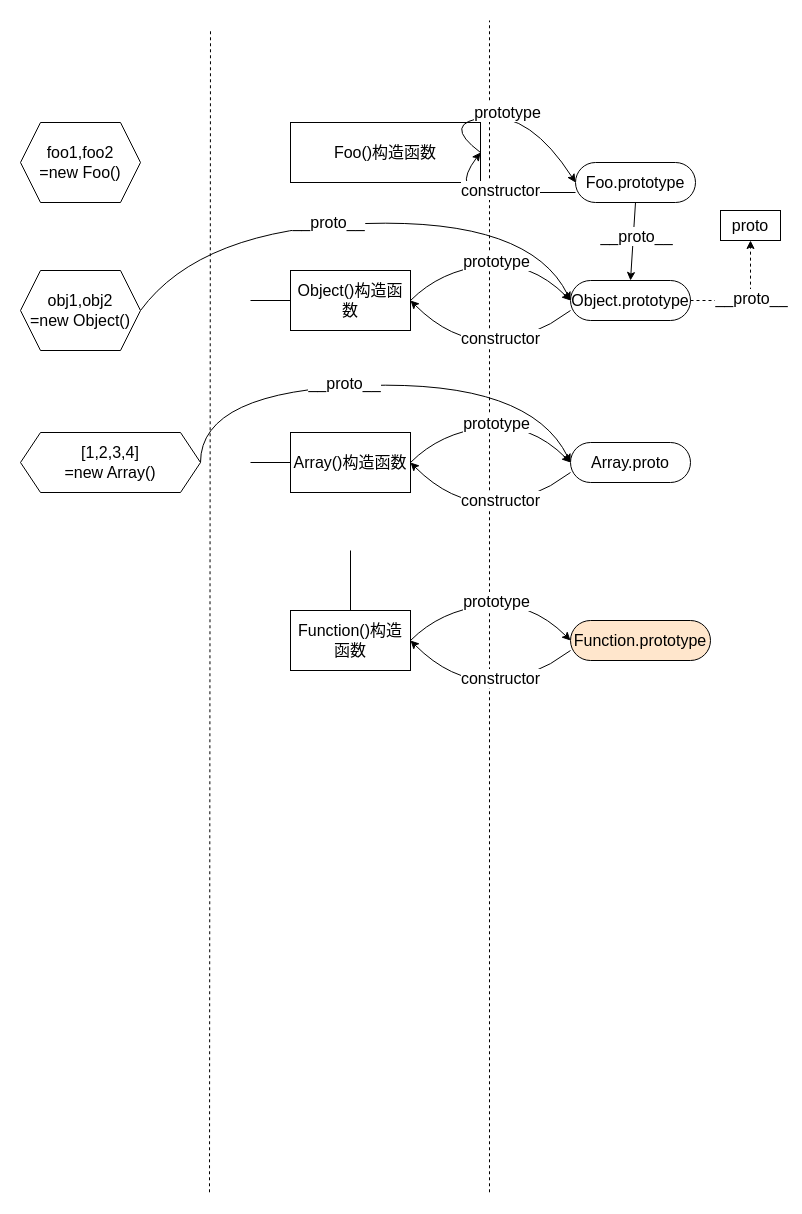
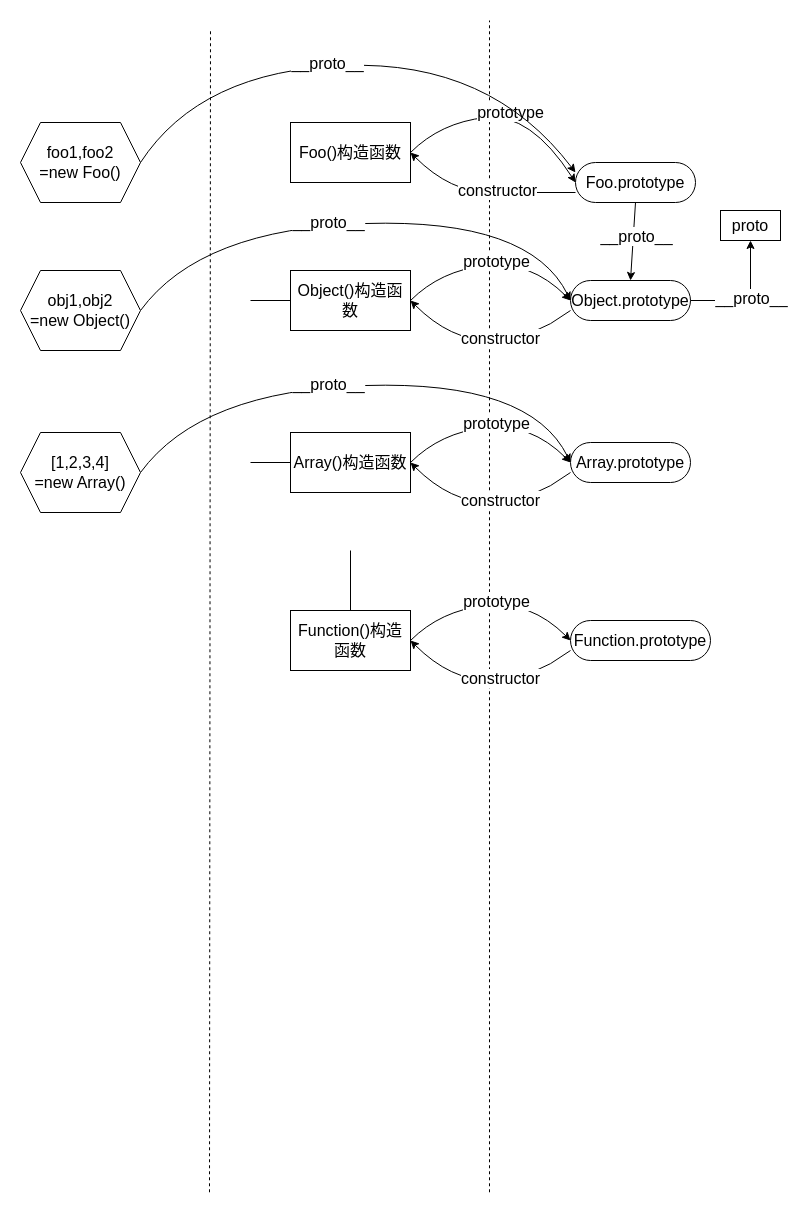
  <mxCell id="0" />
  <mxCell id="1" parent="0" />
  <mxCell id="2" value="" style="endArrow=none;dashed=1;html=1;" edge="1" parent="1"><mxGeometry width="50" height="50" relative="1" as="geometry"><mxPoint x="209" y="1191.778" as="sourcePoint" /><mxPoint x="210" as="targetPoint" y="30" /></mxGeometry></mxCell>
  <mxCell id="3" value="" style="endArrow=none;dashed=1;html=1;" edge="1" parent="1"><mxGeometry width="50" height="50" relative="1" as="geometry"><mxPoint x="489" y="1191.778" as="sourcePoint" /><mxPoint x="489" y="20" as="targetPoint" /></mxGeometry></mxCell>
- <mxCell id="4" value="&lt;font style=&quot;font-size: 16px&quot;&gt;Foo()构造函数&lt;/font&gt;" style="rounded=0;whiteSpace=wrap;html=1;" vertex="1" parent="1"><mxGeometry x="290" y="122" width="190" height="60" as="geometry" /></mxCell>
+ <mxCell id="4" value="&lt;font style=&quot;font-size: 16px&quot;&gt;Foo()构造函数&lt;/font&gt;" style="rounded=0;whiteSpace=wrap;html=1;" vertex="1" parent="1"><mxGeometry x="290" y="122" width="120" height="60" as="geometry" /></mxCell>
  <mxCell id="5" value="&lt;font style=&quot;font-size: 16px&quot;&gt;Array()构造函数&lt;/font&gt;" style="rounded=0;whiteSpace=wrap;html=1;" vertex="1" parent="1"><mxGeometry x="290" y="432" width="120" height="60" as="geometry" /></mxCell>
  <mxCell id="6" value="&lt;font style=&quot;font-size: 16px&quot;&gt;Function()构造函数&lt;/font&gt;" style="rounded=0;whiteSpace=wrap;html=1;" vertex="1" parent="1"><mxGeometry x="290" y="610" width="120" height="60" as="geometry" /></mxCell>
  <mxCell id="7" value="&lt;font style=&quot;font-size: 16px&quot;&gt;Object()构造函数&lt;/font&gt;" style="rounded=0;whiteSpace=wrap;html=1;" vertex="1" parent="1"><mxGeometry x="290" y="270" width="120" height="60" as="geometry" /></mxCell>
  <mxCell id="8" value="Foo.prototype" style="rounded=1;whiteSpace=wrap;html=1;fontSize=16;arcSize=50;" vertex="1" parent="1"><mxGeometry x="575" y="162" width="120" height="40" as="geometry" /></mxCell>
- <mxCell id="9" value="Function.prototype" style="rounded=1;whiteSpace=wrap;html=1;fontSize=16;arcSize=50;fillColor=#ffe6cc;" vertex="1" parent="1"><mxGeometry x="570" y="620" width="140" height="40" as="geometry" /></mxCell>
- <mxCell id="10" value="Array.proto" style="rounded=1;whiteSpace=wrap;html=1;fontSize=16;arcSize=50;" vertex="1" parent="1"><mxGeometry x="570" y="442" width="120" height="40" as="geometry" /></mxCell>
+ <mxCell id="9" value="Function.prototype" style="rounded=1;whiteSpace=wrap;html=1;fontSize=16;arcSize=50;" vertex="1" parent="1"><mxGeometry x="570" y="620" width="140" height="40" as="geometry" /></mxCell>
+ <mxCell id="10" value="Array.prototype" style="rounded=1;whiteSpace=wrap;html=1;fontSize=16;arcSize=50;" vertex="1" parent="1"><mxGeometry x="570" y="442" width="120" height="40" as="geometry" /></mxCell>
  <mxCell id="11" value="Object.prototype" style="rounded=1;whiteSpace=wrap;html=1;fontSize=16;arcSize=50;" vertex="1" parent="1"><mxGeometry x="570" y="280" width="120" height="40" as="geometry" /></mxCell>
  <mxCell id="12" value="" style="curved=1;endArrow=classic;html=1;fontSize=16;exitX=1;exitY=0.5;exitDx=0;exitDy=0;entryX=0;entryY=0.5;entryDx=0;entryDy=0;" edge="1" parent="1" source="4" target="8"><mxGeometry width="50" height="50" relative="1" as="geometry"><mxPoint x="360" y="322" as="sourcePoint" /><mxPoint x="410" y="272" as="targetPoint" /><Array as="points"><mxPoint x="440" y="122" /><mxPoint x="530" y="112" /></Array></mxGeometry></mxCell>
  <mxCell id="13" value="prototype" style="edgeLabel;html=1;align=center;verticalAlign=middle;resizable=0;points=[];fontSize=16;" vertex="1" connectable="0" parent="12"><mxGeometry x="0.044" y="3" relative="1" as="geometry"><mxPoint as="offset" /></mxGeometry></mxCell>
  <mxCell id="14" value="" style="curved=1;endArrow=classic;html=1;fontSize=16;entryX=1;entryY=0.5;entryDx=0;entryDy=0;exitX=0;exitY=0.75;exitDx=0;exitDy=0;" edge="1" parent="1" source="8" target="4"><mxGeometry width="50" height="50" relative="1" as="geometry"><mxPoint x="420" y="232" as="sourcePoint" /><mxPoint x="420" y="152" as="targetPoint" /><Array as="points"><mxPoint x="530" y="192" /><mxPoint x="450" y="192" /></Array></mxGeometry></mxCell>
  <mxCell id="15" value="constructor" style="edgeLabel;html=1;align=center;verticalAlign=middle;resizable=0;points=[];fontSize=16;" vertex="1" connectable="0" parent="14"><mxGeometry x="-0.134" y="-3" relative="1" as="geometry"><mxPoint as="offset" /></mxGeometry></mxCell>
  <mxCell id="16" value="" style="curved=1;endArrow=classic;html=1;fontSize=16;exitX=1;exitY=0.5;exitDx=0;exitDy=0;entryX=0;entryY=0.5;entryDx=0;entryDy=0;" edge="1" parent="1"><mxGeometry width="50" height="50" relative="1" as="geometry"><mxPoint x="410" y="300" as="sourcePoint" /><mxPoint x="570" y="300" as="targetPoint" /><Array as="points"><mxPoint x="440" y="270" /><mxPoint x="530" y="260" /></Array></mxGeometry></mxCell>
  <mxCell id="17" value="prototype" style="edgeLabel;html=1;align=center;verticalAlign=middle;resizable=0;points=[];fontSize=16;" vertex="1" connectable="0" parent="16"><mxGeometry x="0.044" y="3" relative="1" as="geometry"><mxPoint as="offset" /></mxGeometry></mxCell>
  <mxCell id="18" value="" style="curved=1;endArrow=classic;html=1;fontSize=16;entryX=1;entryY=0.5;entryDx=0;entryDy=0;exitX=0;exitY=0.75;exitDx=0;exitDy=0;" edge="1" parent="1"><mxGeometry width="50" height="50" relative="1" as="geometry"><mxPoint x="570" y="310" as="sourcePoint" /><mxPoint x="410" y="300" as="targetPoint" /><Array as="points"><mxPoint x="530" y="340" /><mxPoint x="450" y="340" /></Array></mxGeometry></mxCell>
  <mxCell id="19" value="constructor" style="edgeLabel;html=1;align=center;verticalAlign=middle;resizable=0;points=[];fontSize=16;" vertex="1" connectable="0" parent="18"><mxGeometry x="-0.134" y="-3" relative="1" as="geometry"><mxPoint as="offset" /></mxGeometry></mxCell>
  <mxCell id="20" value="" style="curved=1;endArrow=classic;html=1;fontSize=16;exitX=1;exitY=0.5;exitDx=0;exitDy=0;entryX=0;entryY=0.5;entryDx=0;entryDy=0;" edge="1" parent="1"><mxGeometry width="50" height="50" relative="1" as="geometry"><mxPoint x="410" y="462" as="sourcePoint" /><mxPoint x="570" y="462" as="targetPoint" /><Array as="points"><mxPoint x="440" y="432" /><mxPoint x="530" y="422" /></Array></mxGeometry></mxCell>
  <mxCell id="21" value="prototype" style="edgeLabel;html=1;align=center;verticalAlign=middle;resizable=0;points=[];fontSize=16;" vertex="1" connectable="0" parent="20"><mxGeometry x="0.044" y="3" relative="1" as="geometry"><mxPoint as="offset" /></mxGeometry></mxCell>
  <mxCell id="22" value="" style="curved=1;endArrow=classic;html=1;fontSize=16;entryX=1;entryY=0.5;entryDx=0;entryDy=0;exitX=0;exitY=0.75;exitDx=0;exitDy=0;" edge="1" parent="1"><mxGeometry width="50" height="50" relative="1" as="geometry"><mxPoint x="570" y="472" as="sourcePoint" /><mxPoint x="410" y="462" as="targetPoint" /><Array as="points"><mxPoint x="530" y="502" /><mxPoint x="450" y="502" /></Array></mxGeometry></mxCell>
  <mxCell id="23" value="constructor" style="edgeLabel;html=1;align=center;verticalAlign=middle;resizable=0;points=[];fontSize=16;" vertex="1" connectable="0" parent="22"><mxGeometry x="-0.134" y="-3" relative="1" as="geometry"><mxPoint as="offset" /></mxGeometry></mxCell>
  <mxCell id="24" value="" style="curved=1;endArrow=classic;html=1;fontSize=16;exitX=1;exitY=0.5;exitDx=0;exitDy=0;entryX=0;entryY=0.5;entryDx=0;entryDy=0;" edge="1" parent="1"><mxGeometry width="50" height="50" relative="1" as="geometry"><mxPoint x="410" y="640" as="sourcePoint" /><mxPoint x="570" y="640" as="targetPoint" /><Array as="points"><mxPoint x="440" y="610" /><mxPoint x="530" y="600" /></Array></mxGeometry></mxCell>
  <mxCell id="25" value="prototype" style="edgeLabel;html=1;align=center;verticalAlign=middle;resizable=0;points=[];fontSize=16;" vertex="1" connectable="0" parent="24"><mxGeometry x="0.044" y="3" relative="1" as="geometry"><mxPoint as="offset" /></mxGeometry></mxCell>
  <mxCell id="26" value="" style="curved=1;endArrow=classic;html=1;fontSize=16;entryX=1;entryY=0.5;entryDx=0;entryDy=0;exitX=0;exitY=0.75;exitDx=0;exitDy=0;" edge="1" parent="1"><mxGeometry width="50" height="50" relative="1" as="geometry"><mxPoint x="570" y="650" as="sourcePoint" /><mxPoint x="410" y="640" as="targetPoint" /><Array as="points"><mxPoint x="530" y="680" /><mxPoint x="450" y="680" /></Array></mxGeometry></mxCell>
  <mxCell id="27" value="constructor" style="edgeLabel;html=1;align=center;verticalAlign=middle;resizable=0;points=[];fontSize=16;" vertex="1" connectable="0" parent="26"><mxGeometry x="-0.134" y="-3" relative="1" as="geometry"><mxPoint as="offset" /></mxGeometry></mxCell>
  <mxCell id="28" value="foo1,foo2&lt;br&gt;=new Foo()" style="shape=hexagon;perimeter=hexagonPerimeter2;whiteSpace=wrap;html=1;fixedSize=1;fontSize=16;" vertex="1" parent="1"><mxGeometry x="20" y="122" width="120" height="80" as="geometry" /></mxCell>
+ <mxCell id="29" value="" style="curved=1;endArrow=classic;html=1;fontSize=16;exitX=1;exitY=0.5;exitDx=0;exitDy=0;entryX=0;entryY=0.25;entryDx=0;entryDy=0;" edge="1" parent="1" source="28" target="8"><mxGeometry width="50" height="50" relative="1" as="geometry"><mxPoint x="260" y="270" as="sourcePoint" /><mxPoint x="310" y="220" as="targetPoint" /><Array as="points"><mxPoint x="200" y="70" /><mxPoint x="490" y="60" /></Array></mxGeometry></mxCell>
+ <mxCell id="30" value="__proto__" style="edgeLabel;html=1;align=center;verticalAlign=middle;resizable=0;points=[];fontSize=16;" vertex="1" connectable="0" parent="29"><mxGeometry x="-0.125" y="3" relative="1" as="geometry"><mxPoint as="offset" /></mxGeometry></mxCell>
  <mxCell id="31" value="" style="curved=1;endArrow=classic;html=1;fontSize=16;exitX=1;exitY=0.5;exitDx=0;exitDy=0;entryX=0;entryY=0.25;entryDx=0;entryDy=0;" edge="1" parent="1" source="33"><mxGeometry width="50" height="50" relative="1" as="geometry"><mxPoint x="140" y="320" as="sourcePoint" /><mxPoint x="570" y="300" as="targetPoint" /><Array as="points"><mxPoint x="200" y="228" /><mxPoint x="530" y="218" /></Array></mxGeometry></mxCell>
  <mxCell id="32" value="__proto__" style="edgeLabel;html=1;align=center;verticalAlign=middle;resizable=0;points=[];fontSize=16;" vertex="1" connectable="0" parent="31"><mxGeometry x="-0.125" y="3" relative="1" as="geometry"><mxPoint as="offset" /></mxGeometry></mxCell>
  <mxCell id="33" value="obj1,obj2&lt;br&gt;=new Object()" style="shape=hexagon;perimeter=hexagonPerimeter2;whiteSpace=wrap;html=1;fixedSize=1;fontSize=16;" vertex="1" parent="1"><mxGeometry x="20" y="270" width="120" height="80" as="geometry" /></mxCell>
  <mxCell id="34" value="" style="curved=1;endArrow=classic;html=1;fontSize=16;exitX=1;exitY=0.5;exitDx=0;exitDy=0;entryX=0;entryY=0.25;entryDx=0;entryDy=0;" edge="1" parent="1" source="36"><mxGeometry width="50" height="50" relative="1" as="geometry"><mxPoint x="140" y="482" as="sourcePoint" /><mxPoint x="570" y="462" as="targetPoint" /><Array as="points"><mxPoint x="200" y="390" /><mxPoint x="530" y="380" /></Array></mxGeometry></mxCell>
  <mxCell id="35" value="__proto__" style="edgeLabel;html=1;align=center;verticalAlign=middle;resizable=0;points=[];fontSize=16;" vertex="1" connectable="0" parent="34"><mxGeometry x="-0.125" y="3" relative="1" as="geometry"><mxPoint as="offset" /></mxGeometry></mxCell>
- <mxCell id="36" value="[1,2,3,4]&lt;br&gt;=new Array()" style="shape=hexagon;perimeter=hexagonPerimeter2;whiteSpace=wrap;html=1;fixedSize=1;fontSize=16;" vertex="1" parent="1"><mxGeometry x="20" y="432" width="180" height="60" as="geometry" /></mxCell>
+ <mxCell id="36" value="[1,2,3,4]&lt;br&gt;=new Array()" style="shape=hexagon;perimeter=hexagonPerimeter2;whiteSpace=wrap;html=1;fixedSize=1;fontSize=16;" vertex="1" parent="1"><mxGeometry x="20" y="432" width="120" height="80" as="geometry" /></mxCell>
  <mxCell id="37" value="" style="endArrow=classic;html=1;fontSize=16;entryX=0.5;entryY=0;entryDx=0;entryDy=0;exitX=0.5;exitY=1;exitDx=0;exitDy=0;" edge="1" parent="1" source="8" target="11"><mxGeometry width="50" height="50" relative="1" as="geometry"><mxPoint x="260" y="270" as="sourcePoint" /><mxPoint x="310" y="220" as="targetPoint" /></mxGeometry></mxCell>
  <mxCell id="38" value="__proto__" style="edgeLabel;html=1;align=center;verticalAlign=middle;resizable=0;points=[];fontSize=16;" vertex="1" connectable="0" parent="37"><mxGeometry x="-0.253" y="2" relative="1" as="geometry"><mxPoint y="4" as="offset" /></mxGeometry></mxCell>
- <mxCell id="39" value="" style="endArrow=classic;html=1;fontSize=16;exitX=1;exitY=0.5;exitDx=0;exitDy=0;dashed=1;" edge="1" parent="1" source="11" target="41"><mxGeometry width="50" height="50" relative="1" as="geometry"><mxPoint x="450" y="270" as="sourcePoint" /><mxPoint x="750" y="230" as="targetPoint" /><Array as="points"><mxPoint x="750" y="300" /></Array></mxGeometry></mxCell>
+ <mxCell id="39" value="" style="endArrow=classic;html=1;fontSize=16;exitX=1;exitY=0.5;exitDx=0;exitDy=0;" edge="1" parent="1" source="11" target="41"><mxGeometry width="50" height="50" relative="1" as="geometry"><mxPoint x="450" y="270" as="sourcePoint" /><mxPoint x="750" y="230" as="targetPoint" /><Array as="points"><mxPoint x="750" y="300" /></Array></mxGeometry></mxCell>
  <mxCell id="40" value="__proto__" style="edgeLabel;html=1;align=center;verticalAlign=middle;resizable=0;points=[];fontSize=16;" vertex="1" connectable="0" parent="39"><mxGeometry x="-0.246" y="3" relative="1" as="geometry"><mxPoint x="15" as="offset" /></mxGeometry></mxCell>
  <mxCell id="41" value="proto" style="rounded=0;whiteSpace=wrap;html=1;fontSize=16;" vertex="1" parent="1"><mxGeometry x="720" y="210" width="60" height="30" as="geometry" /></mxCell>
  <mxCell id="42" value="" style="endArrow=none;html=1;fontSize=16;entryX=0;entryY=0.5;entryDx=0;entryDy=0;" edge="1" parent="1" target="7"><mxGeometry width="50" height="50" relative="1" as="geometry"><mxPoint x="250" y="300" as="sourcePoint" /><mxPoint x="500" y="410" as="targetPoint" /></mxGeometry></mxCell>
  <mxCell id="43" value="" style="endArrow=none;html=1;fontSize=16;entryX=0;entryY=0.5;entryDx=0;entryDy=0;" edge="1" parent="1" target="5"><mxGeometry width="50" height="50" relative="1" as="geometry"><mxPoint x="250" y="462" as="sourcePoint" /><mxPoint x="500" y="410" as="targetPoint" /></mxGeometry></mxCell>
  <mxCell id="44" value="" style="endArrow=none;html=1;fontSize=16;exitX=0.5;exitY=0;exitDx=0;exitDy=0;" edge="1" parent="1" source="6"><mxGeometry width="50" height="50" relative="1" as="geometry"><mxPoint x="450" y="460" as="sourcePoint" /><mxPoint x="350" y="550" as="targetPoint" /></mxGeometry></mxCell>
